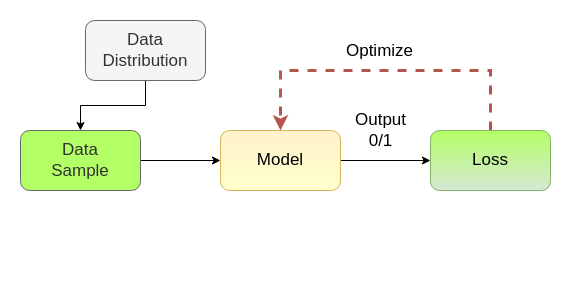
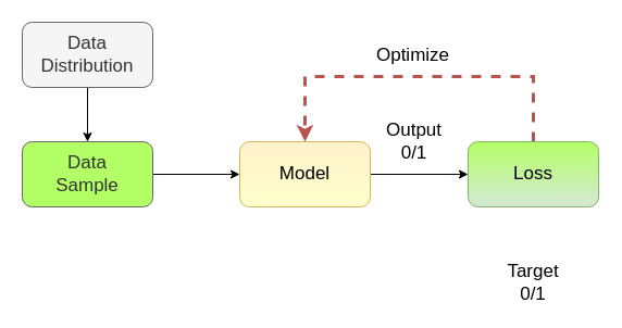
  <mxCell id="0" />
  <mxCell id="1" parent="0" />
  <mxCell id="2" style="edgeStyle=orthogonalEdgeStyle;rounded=0;orthogonalLoop=1;jettySize=auto;html=1;fontSize=17;" edge="1" parent="1" source="3" target="5"><mxGeometry relative="1" as="geometry" /></mxCell>
  <mxCell id="3" value="Data&lt;br style=&quot;font-size: 17px;&quot;&gt;Sample" style="rounded=1;whiteSpace=wrap;html=1;fillColor=#b3ff66;fontColor=#333333;strokeColor=#666666;fontSize=17;" vertex="1" parent="1"><mxGeometry x="20" y="130" width="120" height="60" as="geometry" /></mxCell>
  <mxCell id="4" value="Output&lt;br style=&quot;font-size: 17px;&quot;&gt;0/1" style="edgeStyle=orthogonalEdgeStyle;rounded=0;orthogonalLoop=1;jettySize=auto;html=1;entryX=0;entryY=0.5;entryDx=0;entryDy=0;fontSize=17;" edge="1" parent="1" source="5" target="10"><mxGeometry x="-0.111" y="30" relative="1" as="geometry"><mxPoint as="offset" /></mxGeometry></mxCell>
  <mxCell id="5" value="Model" style="rounded=1;whiteSpace=wrap;html=1;fillColor=#fff2cc;strokeColor=#d6b656;fontSize=17;gradientColor=#FFFFCC;" vertex="1" parent="1"><mxGeometry x="220" y="130" width="120" height="60" as="geometry" /></mxCell>
  <mxCell id="6" style="edgeStyle=orthogonalEdgeStyle;rounded=0;orthogonalLoop=1;jettySize=auto;html=1;entryX=0.5;entryY=0;entryDx=0;entryDy=0;fontSize=17;" edge="1" parent="1" source="7" target="3"><mxGeometry relative="1" as="geometry" /></mxCell>
- <mxCell id="7" value="Data Distribution" style="rounded=1;whiteSpace=wrap;html=1;fillColor=#f5f5f5;fontColor=#333333;strokeColor=#666666;fontSize=17;" vertex="1" parent="1"><mxGeometry x="85" y="20" width="120" height="60" as="geometry" /></mxCell>
+ <mxCell id="7" value="Data Distribution" style="rounded=1;whiteSpace=wrap;html=1;fillColor=#f5f5f5;fontColor=#333333;strokeColor=#666666;fontSize=17;" vertex="1" parent="1"><mxGeometry x="20" y="20" width="120" height="60" as="geometry" /></mxCell>
  <mxCell id="8" style="edgeStyle=orthogonalEdgeStyle;rounded=0;orthogonalLoop=1;jettySize=auto;html=1;entryX=0.5;entryY=0;entryDx=0;entryDy=0;fillColor=#f8cecc;strokeColor=#b85450;dashed=1;fontSize=17;strokeWidth=3;" edge="1" parent="1" source="10" target="5"><mxGeometry relative="1" as="geometry"><Array as="points"><mxPoint x="490" y="70" /><mxPoint x="280" y="70" /></Array></mxGeometry></mxCell>
  <mxCell id="9" value="Optimize" style="edgeLabel;html=1;align=center;verticalAlign=middle;resizable=0;points=[];fontSize=17;" vertex="1" connectable="0" parent="8"><mxGeometry x="0.042" y="-4" relative="1" as="geometry"><mxPoint y="-16" as="offset" /></mxGeometry></mxCell>
  <mxCell id="10" value="Loss" style="rounded=1;whiteSpace=wrap;html=1;fillColor=#B3FF66;strokeColor=#82b366;fontSize=17;gradientColor=#D5E8D4;" vertex="1" parent="1"><mxGeometry x="430" y="130" width="120" height="60" as="geometry" /></mxCell>
+ <mxCell id="11" value="Target&lt;br style=&quot;font-size: 17px;&quot;&gt;0/1" style="text;html=1;strokeColor=none;fillColor=none;align=center;verticalAlign=middle;whiteSpace=wrap;rounded=0;fontSize=17;" vertex="1" parent="1"><mxGeometry x="460" y="240" width="60" height="40" as="geometry" /></mxCell>
